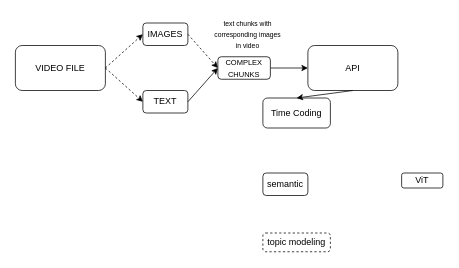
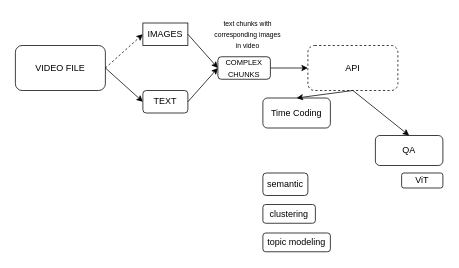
  <mxCell id="0" />
  <mxCell id="1" parent="0" />
  <mxCell id="2" value="VIDEO FILE" style="rounded=1;whiteSpace=wrap;html=1;" vertex="1" parent="1"><mxGeometry x="20" y="60" width="120" height="60" as="geometry" /></mxCell>
  <mxCell id="3" value="" style="endArrow=classic;html=1;rounded=0;exitX=1;exitY=0.5;exitDx=0;exitDy=0;entryX=0;entryY=0.5;entryDx=0;entryDy=0;dashed=1;" edge="1" parent="1" source="2" target="5"><mxGeometry width="50" height="50" relative="1" as="geometry"><mxPoint x="210" y="220" as="sourcePoint" /><mxPoint x="190" y="30" as="targetPoint" /></mxGeometry></mxCell>
- <mxCell id="4" value="" style="endArrow=classic;html=1;rounded=0;exitX=1;exitY=0.5;exitDx=0;exitDy=0;entryX=0;entryY=0.5;entryDx=0;entryDy=0;dashed=1;" edge="1" parent="1" source="2" target="6"><mxGeometry width="50" height="50" relative="1" as="geometry"><mxPoint x="100" y="140" as="sourcePoint" /><mxPoint x="190" y="150" as="targetPoint" /></mxGeometry></mxCell>
- <mxCell id="5" value="IMAGES" style="rounded=1;whiteSpace=wrap;html=1;" vertex="1" parent="1"><mxGeometry x="190" y="30" width="60" height="30" as="geometry" /></mxCell>
+ <mxCell id="4" value="" style="endArrow=classic;html=1;rounded=0;exitX=1;exitY=0.5;exitDx=0;exitDy=0;entryX=0;entryY=0.5;entryDx=0;entryDy=0;" edge="1" parent="1" source="2" target="6"><mxGeometry width="50" height="50" relative="1" as="geometry"><mxPoint x="100" y="140" as="sourcePoint" /><mxPoint x="190" y="150" as="targetPoint" /></mxGeometry></mxCell>
+ <mxCell id="5" value="IMAGES" style="whiteSpace=wrap;html=1;rounded=0;" vertex="1" parent="1"><mxGeometry x="190" y="30" width="60" height="30" as="geometry" /></mxCell>
  <mxCell id="6" value="TEXT" style="rounded=1;whiteSpace=wrap;html=1;" vertex="1" parent="1"><mxGeometry x="190" y="120" width="60" height="30" as="geometry" /></mxCell>
- <mxCell id="7" value="API" style="rounded=1;whiteSpace=wrap;html=1;" vertex="1" parent="1"><mxGeometry x="410" y="60" width="120" height="60" as="geometry" /></mxCell>
+ <mxCell id="7" value="API" style="rounded=1;whiteSpace=wrap;html=1;dashed=1;" vertex="1" parent="1"><mxGeometry x="410" y="60" width="120" height="60" as="geometry" /></mxCell>
  <mxCell id="8" style="edgeStyle=orthogonalEdgeStyle;rounded=0;orthogonalLoop=1;jettySize=auto;html=1;entryX=0;entryY=0.5;entryDx=0;entryDy=0;" edge="1" parent="1" source="9" target="7"><mxGeometry relative="1" as="geometry" /></mxCell>
  <mxCell id="9" value="&lt;font style=&quot;font-size: 10px;&quot;&gt;COMPLEX CHUNKS&lt;/font&gt;" style="rounded=1;whiteSpace=wrap;html=1;" vertex="1" parent="1"><mxGeometry x="290" y="75" width="70" height="30" as="geometry" /></mxCell>
- <mxCell id="10" value="" style="endArrow=classic;html=1;rounded=0;exitX=1;exitY=0.5;exitDx=0;exitDy=0;entryX=0;entryY=0.5;entryDx=0;entryDy=0;dashed=1;" edge="1" parent="1" source="5" target="9"><mxGeometry width="50" height="50" relative="1" as="geometry"><mxPoint x="140" y="100" as="sourcePoint" /><mxPoint x="200" y="145" as="targetPoint" /></mxGeometry></mxCell>
+ <mxCell id="10" value="" style="endArrow=classic;html=1;rounded=0;exitX=1;exitY=0.5;exitDx=0;exitDy=0;entryX=0;entryY=0.5;entryDx=0;entryDy=0;" edge="1" parent="1" source="5" target="9"><mxGeometry width="50" height="50" relative="1" as="geometry"><mxPoint x="140" y="100" as="sourcePoint" /><mxPoint x="200" y="145" as="targetPoint" /></mxGeometry></mxCell>
  <mxCell id="11" value="" style="endArrow=classic;html=1;rounded=0;exitX=1;exitY=0.5;exitDx=0;exitDy=0;entryX=0;entryY=0.5;entryDx=0;entryDy=0;" edge="1" parent="1" source="6" target="9"><mxGeometry width="50" height="50" relative="1" as="geometry"><mxPoint x="260" y="55" as="sourcePoint" /><mxPoint x="300" y="100" as="targetPoint" /></mxGeometry></mxCell>
  <mxCell id="12" value="Time Coding" style="rounded=1;whiteSpace=wrap;html=1;" vertex="1" parent="1"><mxGeometry x="350" y="130" width="90" height="40" as="geometry" /></mxCell>
  <mxCell id="13" value="" style="endArrow=classic;html=1;rounded=0;exitX=0.5;exitY=1;exitDx=0;exitDy=0;entryX=0.5;entryY=0;entryDx=0;entryDy=0;" edge="1" parent="1" source="7" target="12"><mxGeometry width="50" height="50" relative="1" as="geometry"><mxPoint x="110" y="270" as="sourcePoint" /><mxPoint x="160" y="220" as="targetPoint" /></mxGeometry></mxCell>
+ <mxCell id="14" value="QA" style="rounded=1;whiteSpace=wrap;html=1;" vertex="1" parent="1"><mxGeometry x="500" y="180" width="90" height="40" as="geometry" /></mxCell>
+ <mxCell id="15" value="" style="endArrow=classic;html=1;rounded=0;exitX=0.5;exitY=1;exitDx=0;exitDy=0;entryX=0.5;entryY=0;entryDx=0;entryDy=0;" edge="1" parent="1" source="7" target="14"><mxGeometry width="50" height="50" relative="1" as="geometry"><mxPoint x="480" y="130" as="sourcePoint" /><mxPoint x="390" y="190" as="targetPoint" /></mxGeometry></mxCell>
  <mxCell id="16" value="&lt;font style=&quot;font-size: 9px;&quot;&gt;text chunks with corresponding images in video&lt;/font&gt;" style="text;html=1;strokeColor=none;fillColor=none;align=center;verticalAlign=middle;whiteSpace=wrap;rounded=0;" vertex="1" parent="1"><mxGeometry x="280" y="20" width="100" height="50" as="geometry" /></mxCell>
  <mxCell id="17" value="ViT" style="rounded=1;whiteSpace=wrap;html=1;" vertex="1" parent="1"><mxGeometry x="535" y="230" width="55" height="20" as="geometry" /></mxCell>
  <mxCell id="18" value="semantic" style="rounded=1;whiteSpace=wrap;html=1;" vertex="1" parent="1"><mxGeometry x="350" y="230" width="60" height="30" as="geometry" /></mxCell>
- <mxCell id="20" value="topic modeling&lt;br&gt;" style="rounded=1;whiteSpace=wrap;html=1;dashed=1;" vertex="1" parent="1"><mxGeometry x="350" y="310" width="90" height="25" as="geometry" /></mxCell>
+ <mxCell id="19" value="clustering" style="rounded=1;whiteSpace=wrap;html=1;" vertex="1" parent="1"><mxGeometry x="350" y="272" width="70" height="25" as="geometry" /></mxCell>
+ <mxCell id="20" value="topic modeling&lt;br&gt;" style="rounded=1;whiteSpace=wrap;html=1;" vertex="1" parent="1"><mxGeometry x="350" y="310" width="90" height="25" as="geometry" /></mxCell>
